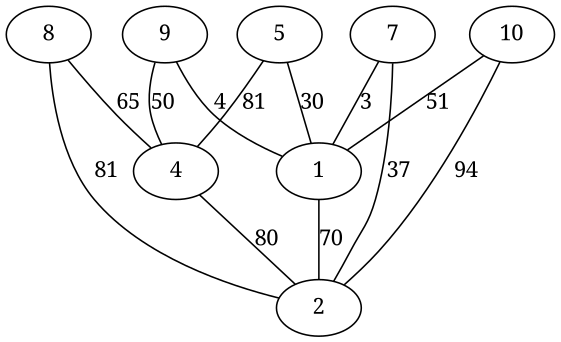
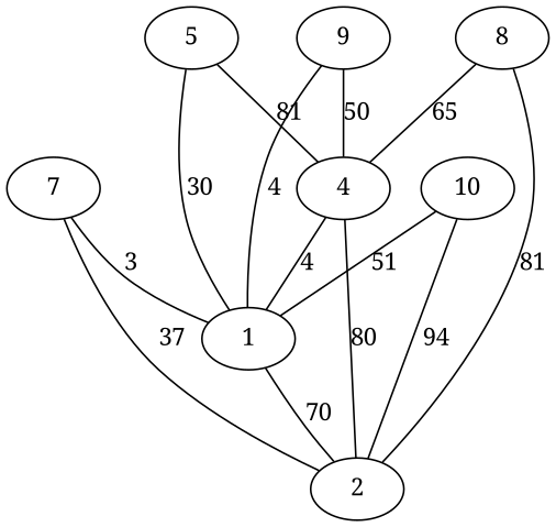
  graph {
    fontname="Noto Serif"
    node [fontname="Noto Serif"]
    edge [fontname="Noto Serif"]
    1
    2
    4
    5
    7
    8
    9
    10
    1 -- 2 [label=70]
+   4 -- 1 [label=4]
    4 -- 2 [label=80]
    5 -- 1 [label=30]
    5 -- 4 [label=81]
    7 -- 1 [label=3]
    7 -- 2 [label=37]
    8 -- 2 [label=81]
    8 -- 4 [label=65]
    9 -- 1 [label=4]
    9 -- 4 [label=50]
    10 -- 1 [label=51]
    10 -- 2 [label=94]
  }
